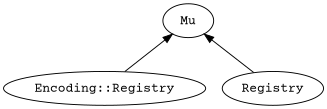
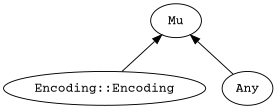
  digraph {
    bgcolor="#FFFFFF"
    fontname="Courier Prime"
    rankdir=BT
    splines=polyline
    node [color="#000000" fontcolor="#000000" fontname="Courier Prime"]
    edge [color="#000000" fontname="Courier Prime"]
-   "Encoding::Registry"
+   "Encoding::Registry" [label="Encoding::Encoding"]
    Mu
-   Any [label=Registry]
+   Any
    "Encoding::Registry" -> Mu
    Any -> Mu
  }
